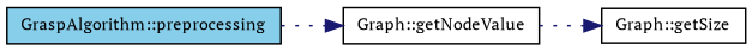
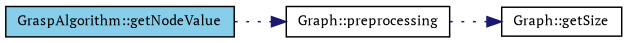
  digraph {
    fontname="PT Serif"
    rankdir=LR
    node [color=black fillcolor=white fontname="PT Serif" fontsize=10 shape=record style=filled]
    edge [color=midnightblue fontname="PT Serif" fontsize=10 labelfontname=Helvetica labelfontsize=10 style=dotted]
-   n1 [fillcolor=skyblue fontcolor=black height=0.2 label="GraspAlgorithm::preprocessing" width=0.4]
-   n2 [height=0.2 label="Graph::getNodeValue" width=0.4]
+   n1 [fillcolor=skyblue fontcolor=black height=0.2 label="GraspAlgorithm::getNodeValue" width=0.4]
+   n2 [height=0.2 label="Graph::preprocessing" width=0.4]
    n3 [height=0.2 label="Graph::getSize" width=0.4]
    n1 -> n2
    n2 -> n3
  }
